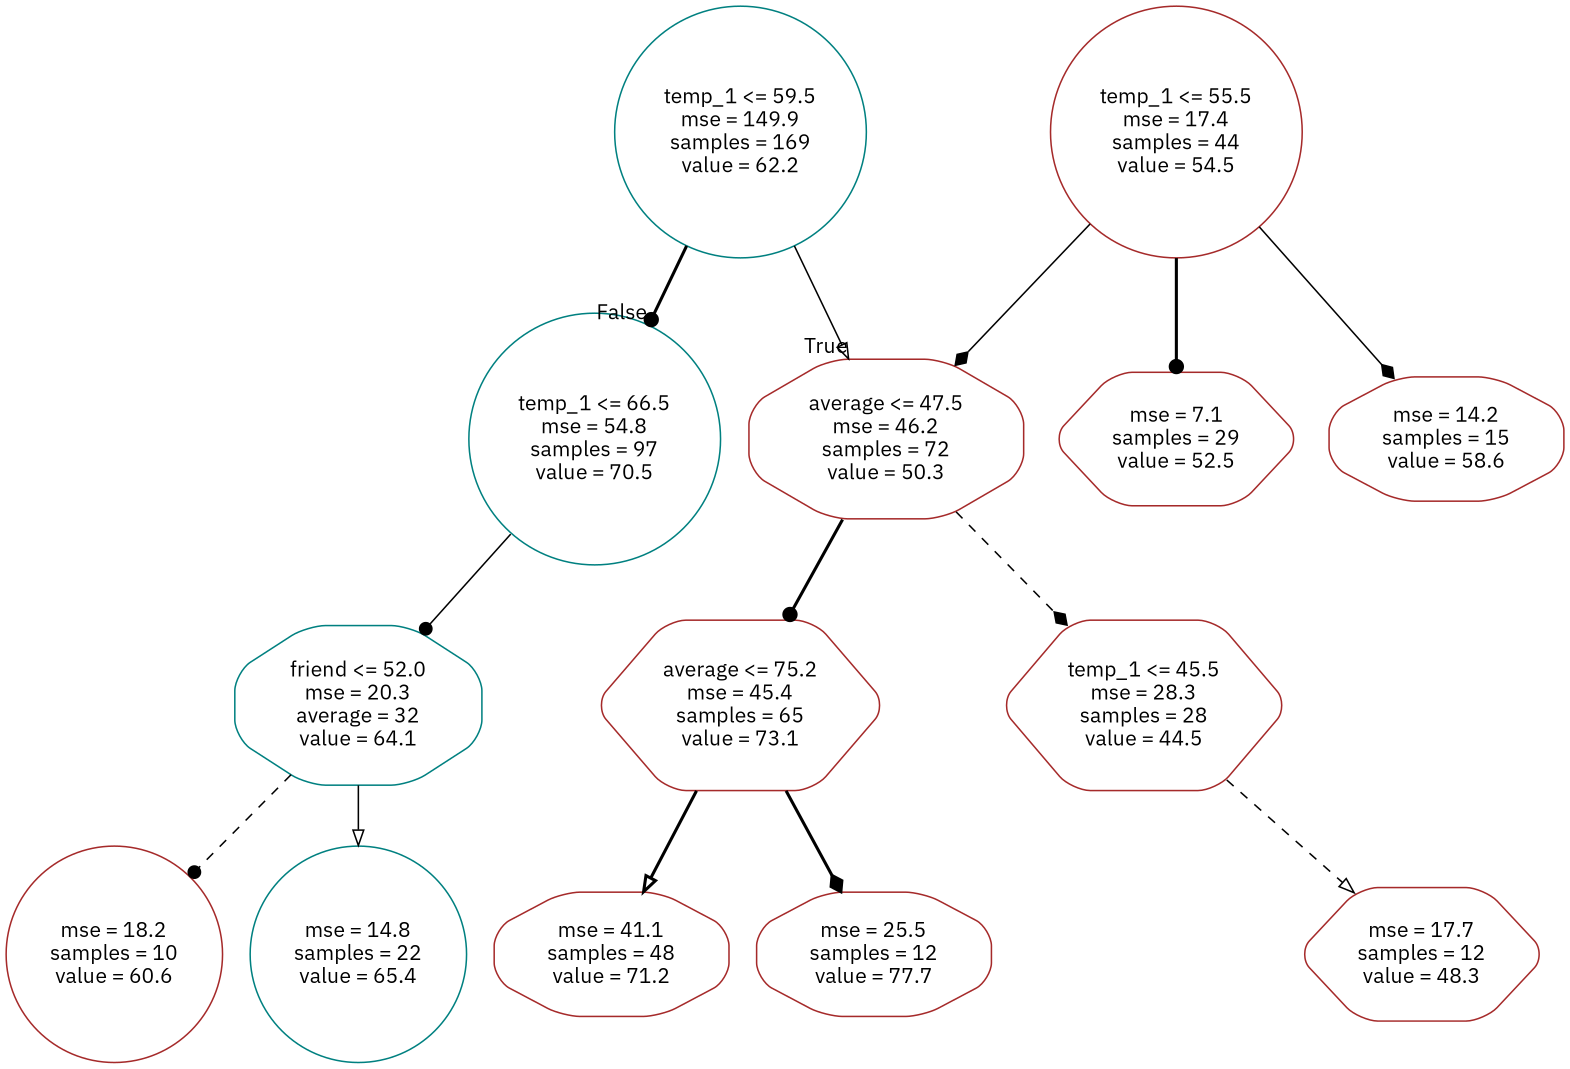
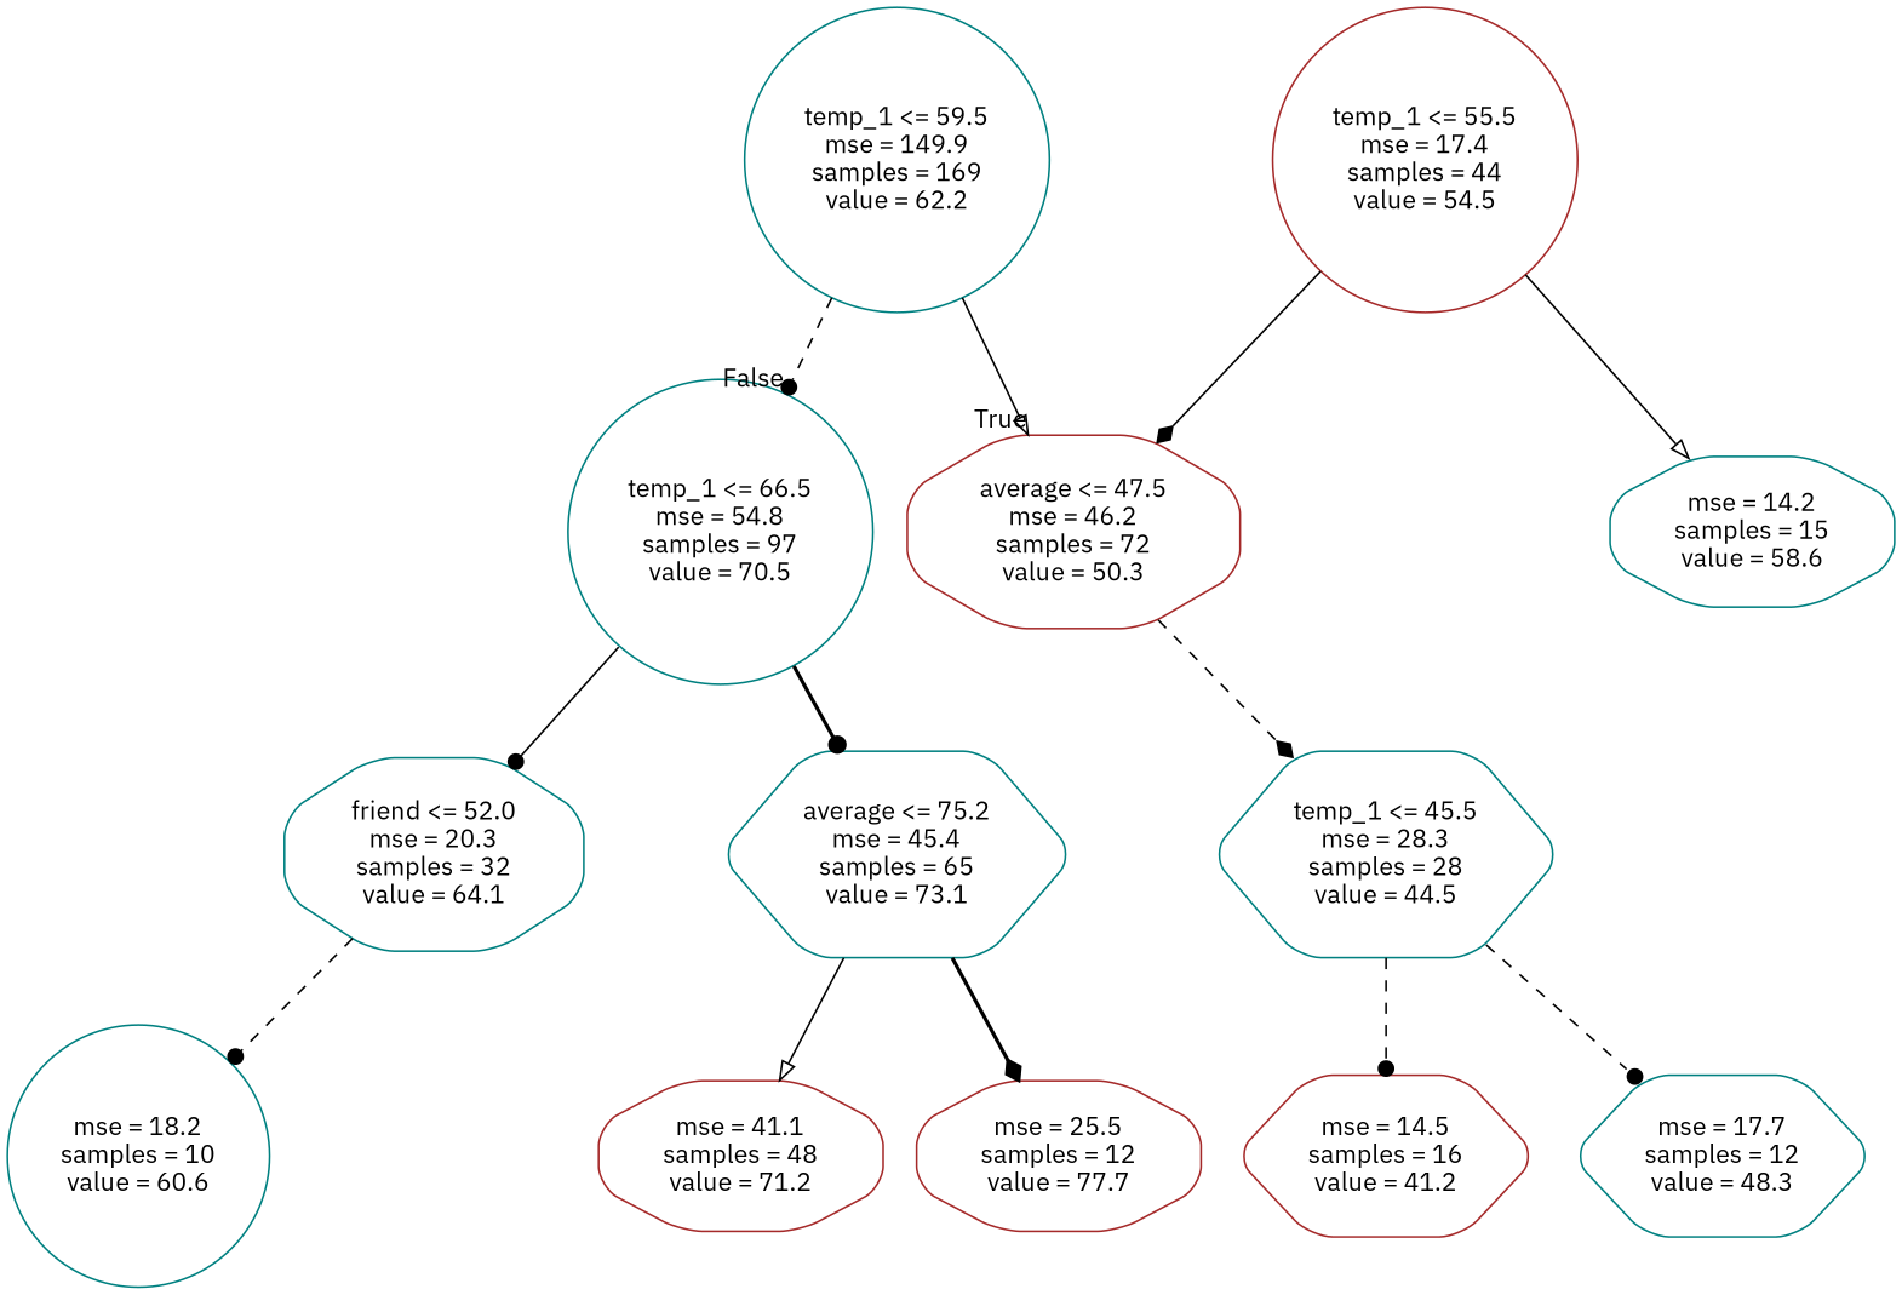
  digraph {
    fontname="IBM Plex Sans"
    node [color=brown fontname="IBM Plex Sans" shape=circle style=rounded]
    edge [arrowhead=dot fontname="IBM Plex Sans" style=solid]
    n1 [color=teal label="temp_1 <= 59.5\nmse = 149.9\nsamples = 169\nvalue = 62.2"]
    n2 [label="average <= 47.5\nmse = 46.2\nsamples = 72\nvalue = 50.3" shape=octagon]
    n3 [color=teal label="temp_1 <= 66.5\nmse = 54.8\nsamples = 97\nvalue = 70.5"]
-   n4 [label="temp_1 <= 45.5\nmse = 28.3\nsamples = 28\nvalue = 44.5" shape=hexagon]
-   n5 [color=teal label="friend <= 52.0\nmse = 20.3\naverage = 32\nvalue = 64.1" shape=octagon]
-   n6 [label="average <= 75.2\nmse = 45.4\nsamples = 65\nvalue = 73.1" shape=hexagon]
-   n8 [label="mse = 17.7\nsamples = 12\nvalue = 48.3" shape=hexagon]
+   n4 [color=teal label="temp_1 <= 45.5\nmse = 28.3\nsamples = 28\nvalue = 44.5" shape=hexagon]
+   n5 [color=teal label="friend <= 52.0\nmse = 20.3\nsamples = 32\nvalue = 64.1" shape=octagon]
+   n6 [color=teal label="average <= 75.2\nmse = 45.4\nsamples = 65\nvalue = 73.1" shape=hexagon]
+   n7 [label="mse = 14.5\nsamples = 16\nvalue = 41.2" shape=hexagon]
+   n8 [color=teal label="mse = 17.7\nsamples = 12\nvalue = 48.3" shape=hexagon]
    n9 [label="temp_1 <= 55.5\nmse = 17.4\nsamples = 44\nvalue = 54.5"]
-   n10 [label="mse = 7.1\nsamples = 29\nvalue = 52.5" shape=hexagon]
-   n11 [label="mse = 14.2\nsamples = 15\nvalue = 58.6" shape=octagon]
-   n12 [label="mse = 18.2\nsamples = 10\nvalue = 60.6"]
-   n13 [color=teal label="mse = 14.8\nsamples = 22\nvalue = 65.4"]
+   n11 [color=teal label="mse = 14.2\nsamples = 15\nvalue = 58.6" shape=octagon]
+   n12 [color=teal label="mse = 18.2\nsamples = 10\nvalue = 60.6"]
    n14 [label="mse = 41.1\nsamples = 48\nvalue = 71.2" shape=octagon]
    n15 [label="mse = 25.5\nsamples = 12\nvalue = 77.7" shape=octagon]
    n1 -> n2 [arrowhead=onormal headlabel=True labelangle=45 labeldistance=2.5]
-   n1 -> n3 [headlabel=False labelangle=-45 labeldistance=2.5 style=bold]
+   n1 -> n3 [headlabel=False labelangle=-45 labeldistance=2.5 style=dashed]
    n2 -> n4 [arrowhead=diamond style=dashed]
    n3 -> n5
-   n2 -> n6 [style=bold]
-   n4 -> n8 [arrowhead=onormal style=dashed]
+   n3 -> n6 [style=bold]
+   n4 -> n7 [style=dashed]
+   n4 -> n8 [style=dashed]
    n5 -> n12 [style=dashed]
-   n5 -> n13 [arrowhead=onormal]
-   n6 -> n14 [arrowhead=onormal style=bold]
+   n6 -> n14 [arrowhead=onormal]
    n6 -> n15 [arrowhead=diamond style=bold]
    n9 -> n2 [arrowhead=diamond]
-   n9 -> n10 [style=bold]
-   n9 -> n11 [arrowhead=diamond]
+   n9 -> n11 [arrowhead=onormal]
  }
